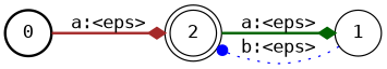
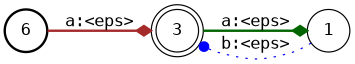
  digraph {
    fontname="DejaVu Sans Mono"
    nodesep=0.25
    rankdir=LR
    ranksep=0.4
    node [fontname="DejaVu Sans Mono" fontsize=14 shape=circle style=solid]
    edge [arrowhead=diamond fontname="DejaVu Sans Mono" fontsize=14 style=bold]
-   n1 [label=0 style=bold]
-   n2 [label=2 shape=doublecircle]
+   n1 [label=6 style=bold]
+   n2 [label=3 shape=doublecircle]
    n3 [label=1]
    n1 -> n2 [color=brown label="a:<eps>"]
    n2 -> n3 [color=darkgreen label="a:<eps>"]
    n3 -> n2 [arrowhead=dot color=blue label="b:<eps>" style=dotted]
  }
